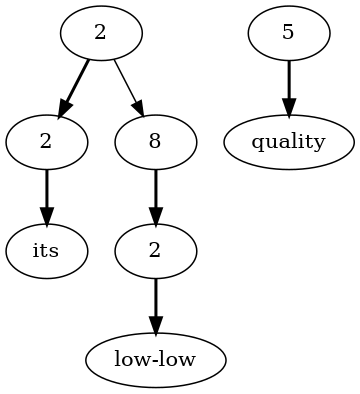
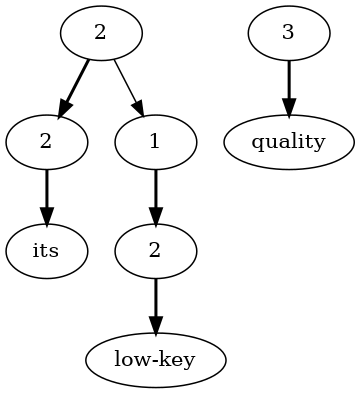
  digraph {
    edge [style=bold]
    n1 [label=2]
    n2 [label=2]
-   n3 [label=8]
+   n3 [label=1]
    n4 [label=its]
    n5 [label=2]
-   n6 [label="low-low"]
-   n7 [label=5]
+   n6 [label="low-key"]
+   n7 [label=3]
    n8 [label=quality]
    n1 -> n2
    n1 -> n3 [style=solid]
    n2 -> n4
    n3 -> n5
    n5 -> n6
    n7 -> n8
  }
